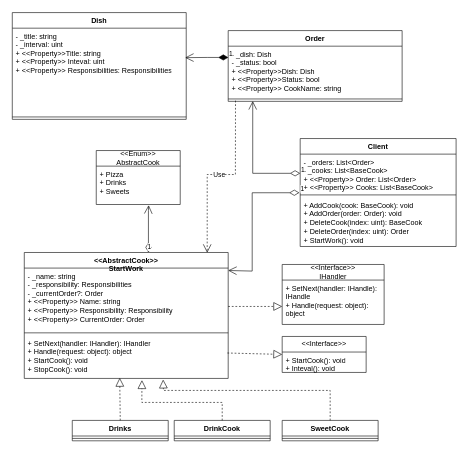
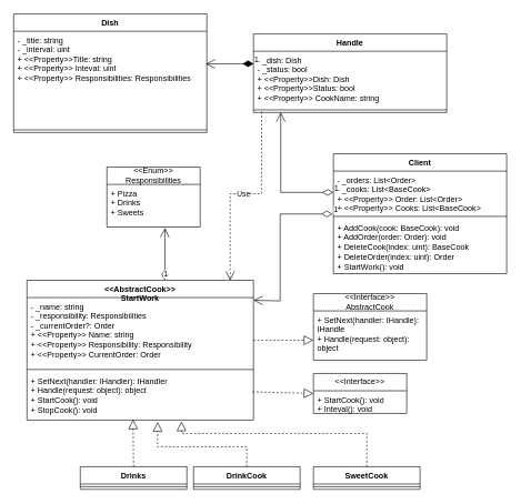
  <mxCell id="0" />
  <mxCell id="1" parent="0" />
  <mxCell id="2" value="&amp;lt;&amp;lt;AbstractCook&amp;gt;&amp;gt;&lt;br&gt;StartWork" style="swimlane;fontStyle=1;align=center;verticalAlign=top;childLayout=stackLayout;horizontal=1;startSize=26;horizontalStack=0;resizeParent=1;resizeParentMax=0;resizeLast=0;collapsible=1;marginBottom=0;whiteSpace=wrap;html=1;" parent="1" vertex="1"><mxGeometry x="40" y="420" width="340" height="210" as="geometry" /></mxCell>
  <mxCell id="3" value="- _name: string&lt;br&gt;- _responsibility: Responsibilities&lt;br&gt;- _currentOrder?: Order&lt;br&gt;+ &amp;lt;&amp;lt;Property&amp;gt;&amp;gt; Name: string&lt;br&gt;+ &amp;lt;&amp;lt;Property&amp;gt;&amp;gt; Responsibility: Responsibility&lt;br&gt;+ &amp;lt;&amp;lt;Property&amp;gt;&amp;gt; CurrentOrder: Order" style="text;strokeColor=none;fillColor=none;align=left;verticalAlign=top;spacingLeft=4;spacingRight=4;overflow=hidden;rotatable=0;points=[[0,0.5],[1,0.5]];portConstraint=eastwest;whiteSpace=wrap;html=1;" parent="2" vertex="1"><mxGeometry y="26" width="340" height="104" as="geometry" /></mxCell>
  <mxCell id="4" value="" style="line;strokeWidth=1;fillColor=none;align=left;verticalAlign=middle;spacingTop=-1;spacingLeft=3;spacingRight=3;rotatable=0;labelPosition=right;points=[];portConstraint=eastwest;strokeColor=inherit;" parent="2" vertex="1"><mxGeometry y="130" width="340" height="8" as="geometry" /></mxCell>
  <mxCell id="5" value="+ SetNext(handler: IHandler): IHandler&lt;br&gt;+ Handle(request: object): object&lt;br&gt;+ StartCook(): void&lt;br&gt;+ StopCook(): void" style="text;strokeColor=none;fillColor=none;align=left;verticalAlign=top;spacingLeft=4;spacingRight=4;overflow=hidden;rotatable=0;points=[[0,0.5],[1,0.5]];portConstraint=eastwest;whiteSpace=wrap;html=1;" parent="2" vertex="1"><mxGeometry y="138" width="340" height="72" as="geometry" /></mxCell>
- <mxCell id="6" value="&amp;lt;&amp;lt;Enum&amp;gt;&amp;gt;&lt;br&gt;AbstractCook" style="swimlane;fontStyle=0;childLayout=stackLayout;horizontal=1;startSize=26;fillColor=none;horizontalStack=0;resizeParent=1;resizeParentMax=0;resizeLast=0;collapsible=1;marginBottom=0;whiteSpace=wrap;html=1;" parent="1" vertex="1"><mxGeometry x="160" y="250" width="140" height="90" as="geometry" /></mxCell>
+ <mxCell id="6" value="&amp;lt;&amp;lt;Enum&amp;gt;&amp;gt;&lt;br&gt;Responsibilities" style="swimlane;fontStyle=0;childLayout=stackLayout;horizontal=1;startSize=26;fillColor=none;horizontalStack=0;resizeParent=1;resizeParentMax=0;resizeLast=0;collapsible=1;marginBottom=0;whiteSpace=wrap;html=1;" parent="1" vertex="1"><mxGeometry x="160" y="250" width="140" height="90" as="geometry" /></mxCell>
  <mxCell id="7" value="+ Pizza&lt;br&gt;+ Drinks&lt;br&gt;+ Sweets" style="text;strokeColor=none;fillColor=none;align=left;verticalAlign=top;spacingLeft=4;spacingRight=4;overflow=hidden;rotatable=0;points=[[0,0.5],[1,0.5]];portConstraint=eastwest;whiteSpace=wrap;html=1;" parent="6" vertex="1"><mxGeometry y="26" width="140" height="64" as="geometry" /></mxCell>
  <mxCell id="8" value="Dish" style="swimlane;fontStyle=1;align=center;verticalAlign=top;childLayout=stackLayout;horizontal=1;startSize=26;horizontalStack=0;resizeParent=1;resizeParentMax=0;resizeLast=0;collapsible=1;marginBottom=0;whiteSpace=wrap;html=1;" parent="1" vertex="1"><mxGeometry x="20" y="20" width="290" height="178" as="geometry" /></mxCell>
  <mxCell id="9" value="- _title: string&lt;br&gt;- _interval: uint&lt;br&gt;+ &amp;lt;&amp;lt;Property&amp;gt;&amp;gt;Title: string&lt;br&gt;+ &amp;lt;&amp;lt;Property&amp;gt;&amp;gt; Inteval: uint&lt;br&gt;+ &amp;lt;&amp;lt;Property&amp;gt;&amp;gt; Responsibilities: Responsibilities" style="text;strokeColor=none;fillColor=none;align=left;verticalAlign=top;spacingLeft=4;spacingRight=4;overflow=hidden;rotatable=0;points=[[0,0.5],[1,0.5]];portConstraint=eastwest;whiteSpace=wrap;html=1;" parent="8" vertex="1"><mxGeometry y="26" width="290" height="144" as="geometry" /></mxCell>
  <mxCell id="10" value="" style="line;strokeWidth=1;fillColor=none;align=left;verticalAlign=middle;spacingTop=-1;spacingLeft=3;spacingRight=3;rotatable=0;labelPosition=right;points=[];portConstraint=eastwest;strokeColor=inherit;" parent="8" vertex="1"><mxGeometry y="170" width="290" height="8" as="geometry" /></mxCell>
- <mxCell id="11" value="&amp;lt;&amp;lt;Interface&amp;gt;&amp;gt;&lt;br&gt;IHandler" style="swimlane;fontStyle=0;childLayout=stackLayout;horizontal=1;startSize=26;fillColor=none;horizontalStack=0;resizeParent=1;resizeParentMax=0;resizeLast=0;collapsible=1;marginBottom=0;whiteSpace=wrap;html=1;" parent="1" vertex="1"><mxGeometry x="470" y="440" width="170" height="100" as="geometry" /></mxCell>
+ <mxCell id="11" value="&amp;lt;&amp;lt;Interface&amp;gt;&amp;gt;&lt;br&gt;AbstractCook" style="swimlane;fontStyle=0;childLayout=stackLayout;horizontal=1;startSize=26;fillColor=none;horizontalStack=0;resizeParent=1;resizeParentMax=0;resizeLast=0;collapsible=1;marginBottom=0;whiteSpace=wrap;html=1;" parent="1" vertex="1"><mxGeometry x="470" y="440" width="170" height="100" as="geometry" /></mxCell>
  <mxCell id="12" value="+ SetNext(handler: IHandle): IHandle&lt;br&gt;+ Handle(request: object): object" style="text;strokeColor=none;fillColor=none;align=left;verticalAlign=top;spacingLeft=4;spacingRight=4;overflow=hidden;rotatable=0;points=[[0,0.5],[1,0.5]];portConstraint=eastwest;whiteSpace=wrap;html=1;" parent="11" vertex="1"><mxGeometry y="26" width="170" height="74" as="geometry" /></mxCell>
  <mxCell id="13" value="Client" style="swimlane;fontStyle=1;align=center;verticalAlign=top;childLayout=stackLayout;horizontal=1;startSize=26;horizontalStack=0;resizeParent=1;resizeParentMax=0;resizeLast=0;collapsible=1;marginBottom=0;whiteSpace=wrap;html=1;" parent="1" vertex="1"><mxGeometry x="500" y="230" width="260" height="180" as="geometry" /></mxCell>
  <mxCell id="14" value="- _orders: List&amp;lt;Order&amp;gt;&lt;br&gt;- _cooks: List&amp;lt;BaseCook&amp;gt;&lt;br&gt;+ &amp;lt;&amp;lt;Property&amp;gt;&amp;gt; Order: List&amp;lt;Order&amp;gt;&lt;br&gt;+ &amp;lt;&amp;lt;Property&amp;gt;&amp;gt; Cooks: List&amp;lt;BaseCook&amp;gt;" style="text;strokeColor=none;fillColor=none;align=left;verticalAlign=top;spacingLeft=4;spacingRight=4;overflow=hidden;rotatable=0;points=[[0,0.5],[1,0.5]];portConstraint=eastwest;whiteSpace=wrap;html=1;" parent="13" vertex="1"><mxGeometry y="26" width="260" height="64" as="geometry" /></mxCell>
  <mxCell id="15" value="" style="line;strokeWidth=1;fillColor=none;align=left;verticalAlign=middle;spacingTop=-1;spacingLeft=3;spacingRight=3;rotatable=0;labelPosition=right;points=[];portConstraint=eastwest;strokeColor=inherit;" parent="13" vertex="1"><mxGeometry y="90" width="260" height="8" as="geometry" /></mxCell>
  <mxCell id="16" value="+ AddCook(cook: BaseCook): void&lt;br&gt;+ AddOrder(order: Order): void&lt;br&gt;+ DeleteCook(index: uint): BaseCook&lt;br&gt;+ DeleteOrder(index: uint): Order&lt;br&gt;+ StartWork(): void" style="text;strokeColor=none;fillColor=none;align=left;verticalAlign=top;spacingLeft=4;spacingRight=4;overflow=hidden;rotatable=0;points=[[0,0.5],[1,0.5]];portConstraint=eastwest;whiteSpace=wrap;html=1;" parent="13" vertex="1"><mxGeometry y="98" width="260" height="82" as="geometry" /></mxCell>
  <mxCell id="17" value="Drinks" style="swimlane;fontStyle=1;align=center;verticalAlign=top;childLayout=stackLayout;horizontal=1;startSize=26;horizontalStack=0;resizeParent=1;resizeParentMax=0;resizeLast=0;collapsible=1;marginBottom=0;whiteSpace=wrap;html=1;" parent="1" vertex="1"><mxGeometry x="120" y="700" width="160" height="34" as="geometry" /></mxCell>
  <mxCell id="18" value="" style="line;strokeWidth=1;fillColor=none;align=left;verticalAlign=middle;spacingTop=-1;spacingLeft=3;spacingRight=3;rotatable=0;labelPosition=right;points=[];portConstraint=eastwest;strokeColor=inherit;" parent="17" vertex="1"><mxGeometry y="26" width="160" height="8" as="geometry" /></mxCell>
  <mxCell id="19" value="DrinkCook" style="swimlane;fontStyle=1;align=center;verticalAlign=top;childLayout=stackLayout;horizontal=1;startSize=26;horizontalStack=0;resizeParent=1;resizeParentMax=0;resizeLast=0;collapsible=1;marginBottom=0;whiteSpace=wrap;html=1;" parent="1" vertex="1"><mxGeometry x="290" y="700" width="160" height="34" as="geometry" /></mxCell>
  <mxCell id="20" value="" style="line;strokeWidth=1;fillColor=none;align=left;verticalAlign=middle;spacingTop=-1;spacingLeft=3;spacingRight=3;rotatable=0;labelPosition=right;points=[];portConstraint=eastwest;strokeColor=inherit;" parent="19" vertex="1"><mxGeometry y="26" width="160" height="8" as="geometry" /></mxCell>
  <mxCell id="21" value="SweetCook" style="swimlane;fontStyle=1;align=center;verticalAlign=top;childLayout=stackLayout;horizontal=1;startSize=26;horizontalStack=0;resizeParent=1;resizeParentMax=0;resizeLast=0;collapsible=1;marginBottom=0;whiteSpace=wrap;html=1;" parent="1" vertex="1"><mxGeometry x="470" y="700" width="160" height="34" as="geometry" /></mxCell>
  <mxCell id="22" value="" style="line;strokeWidth=1;fillColor=none;align=left;verticalAlign=middle;spacingTop=-1;spacingLeft=3;spacingRight=3;rotatable=0;labelPosition=right;points=[];portConstraint=eastwest;strokeColor=inherit;" parent="21" vertex="1"><mxGeometry y="26" width="160" height="8" as="geometry" /></mxCell>
- <mxCell id="23" value="Order" style="swimlane;fontStyle=1;align=center;verticalAlign=top;childLayout=stackLayout;horizontal=1;startSize=26;horizontalStack=0;resizeParent=1;resizeParentMax=0;resizeLast=0;collapsible=1;marginBottom=0;whiteSpace=wrap;html=1;" vertex="1" parent="1"><mxGeometry x="380" y="50" width="290" height="118" as="geometry" /></mxCell>
+ <mxCell id="23" value="Handle" style="swimlane;fontStyle=1;align=center;verticalAlign=top;childLayout=stackLayout;horizontal=1;startSize=26;horizontalStack=0;resizeParent=1;resizeParentMax=0;resizeLast=0;collapsible=1;marginBottom=0;whiteSpace=wrap;html=1;" vertex="1" parent="1"><mxGeometry x="380" y="50" width="290" height="118" as="geometry" /></mxCell>
  <mxCell id="24" value="- _dish: Dish&lt;br&gt;- _status: bool&lt;br&gt;+ &amp;lt;&amp;lt;Property&amp;gt;&amp;gt;Dish: Dish&lt;br&gt;+ &amp;lt;&amp;lt;Property&amp;gt;&amp;gt;Status: bool&lt;br&gt;+ &amp;lt;&amp;lt;Property&amp;gt;&amp;gt; CookName: string" style="text;strokeColor=none;fillColor=none;align=left;verticalAlign=top;spacingLeft=4;spacingRight=4;overflow=hidden;rotatable=0;points=[[0,0.5],[1,0.5]];portConstraint=eastwest;whiteSpace=wrap;html=1;" vertex="1" parent="23"><mxGeometry y="26" width="290" height="84" as="geometry" /></mxCell>
  <mxCell id="25" value="" style="line;strokeWidth=1;fillColor=none;align=left;verticalAlign=middle;spacingTop=-1;spacingLeft=3;spacingRight=3;rotatable=0;labelPosition=right;points=[];portConstraint=eastwest;strokeColor=inherit;" vertex="1" parent="23"><mxGeometry y="110" width="290" height="8" as="geometry" /></mxCell>
  <mxCell id="26" value="1" style="endArrow=open;html=1;endSize=12;startArrow=diamondThin;startSize=14;startFill=1;edgeStyle=orthogonalEdgeStyle;align=left;verticalAlign=bottom;rounded=0;entryX=0.994;entryY=0.341;entryDx=0;entryDy=0;entryPerimeter=0;exitX=0.001;exitY=0.224;exitDx=0;exitDy=0;exitPerimeter=0;" edge="1" parent="1" source="24" target="9"><mxGeometry x="-1" y="3" relative="1" as="geometry"><mxPoint x="380" y="101" as="sourcePoint" /><mxPoint x="820" y="240" as="targetPoint" /></mxGeometry></mxCell>
  <mxCell id="27" value="1" style="endArrow=open;html=1;endSize=12;startArrow=diamondThin;startSize=14;startFill=0;edgeStyle=orthogonalEdgeStyle;align=left;verticalAlign=bottom;rounded=0;entryX=0.624;entryY=1.019;entryDx=0;entryDy=0;entryPerimeter=0;" edge="1" parent="1" target="7"><mxGeometry x="-1" y="3" relative="1" as="geometry"><mxPoint x="247" y="420" as="sourcePoint" /><mxPoint x="700" y="430" as="targetPoint" /><Array as="points"><mxPoint x="247" y="350" /><mxPoint x="247" y="350" /></Array></mxGeometry></mxCell>
  <mxCell id="28" value="" style="endArrow=block;dashed=1;endFill=0;endSize=12;html=1;rounded=0;exitX=0.5;exitY=0;exitDx=0;exitDy=0;entryX=0.681;entryY=1.027;entryDx=0;entryDy=0;entryPerimeter=0;" edge="1" parent="1" source="21" target="5"><mxGeometry width="160" relative="1" as="geometry"><mxPoint x="540" y="610" as="sourcePoint" /><mxPoint x="550" y="810" as="targetPoint" /><Array as="points"><mxPoint x="550" y="650" /><mxPoint x="272" y="650" /></Array></mxGeometry></mxCell>
  <mxCell id="29" value="" style="endArrow=block;dashed=1;endFill=0;endSize=12;html=1;rounded=0;exitX=0.5;exitY=0;exitDx=0;exitDy=0;entryX=0.577;entryY=1.04;entryDx=0;entryDy=0;entryPerimeter=0;" edge="1" parent="1" source="19" target="5"><mxGeometry width="160" relative="1" as="geometry"><mxPoint x="540" y="610" as="sourcePoint" /><mxPoint x="370.64" y="811.62" as="targetPoint" /><Array as="points"><mxPoint x="370" y="670" /><mxPoint x="236" y="670" /></Array></mxGeometry></mxCell>
  <mxCell id="30" value="" style="endArrow=block;dashed=1;endFill=0;endSize=12;html=1;rounded=0;exitX=0.5;exitY=0;exitDx=0;exitDy=0;entryX=0.468;entryY=0.987;entryDx=0;entryDy=0;entryPerimeter=0;" edge="1" parent="1" source="17" target="5"><mxGeometry width="160" relative="1" as="geometry"><mxPoint x="540" y="610" as="sourcePoint" /><mxPoint x="700" y="610" as="targetPoint" /></mxGeometry></mxCell>
  <mxCell id="31" value="1" style="endArrow=open;html=1;endSize=12;startArrow=diamondThin;startSize=14;startFill=0;edgeStyle=orthogonalEdgeStyle;align=left;verticalAlign=bottom;rounded=0;entryX=0.141;entryY=0.95;entryDx=0;entryDy=0;exitX=0;exitY=0.5;exitDx=0;exitDy=0;entryPerimeter=0;" edge="1" parent="1" source="14" target="25"><mxGeometry x="-1" y="3" relative="1" as="geometry"><mxPoint x="540" y="330" as="sourcePoint" /><mxPoint x="700" y="330" as="targetPoint" /></mxGeometry></mxCell>
  <mxCell id="32" value="1" style="endArrow=open;html=1;endSize=12;startArrow=diamondThin;startSize=14;startFill=0;edgeStyle=orthogonalEdgeStyle;align=left;verticalAlign=bottom;rounded=0;exitX=-0.005;exitY=1.006;exitDx=0;exitDy=0;exitPerimeter=0;" edge="1" parent="1" source="14"><mxGeometry x="-1" y="3" relative="1" as="geometry"><mxPoint x="540" y="330" as="sourcePoint" /><mxPoint x="380" y="450" as="targetPoint" /><Array as="points"><mxPoint x="420" y="320" /><mxPoint x="420" y="451" /></Array></mxGeometry></mxCell>
  <mxCell id="33" value="" style="endArrow=block;dashed=1;endFill=0;endSize=12;html=1;rounded=0;" edge="1" parent="1"><mxGeometry width="160" relative="1" as="geometry"><mxPoint x="380" y="510" as="sourcePoint" /><mxPoint x="470" y="510" as="targetPoint" /></mxGeometry></mxCell>
  <mxCell id="34" value="&amp;lt;&amp;lt;Interface&amp;gt;&amp;gt;" style="swimlane;fontStyle=0;childLayout=stackLayout;horizontal=1;startSize=26;fillColor=none;horizontalStack=0;resizeParent=1;resizeParentMax=0;resizeLast=0;collapsible=1;marginBottom=0;whiteSpace=wrap;html=1;" vertex="1" parent="1"><mxGeometry x="470" y="560" width="140" height="60" as="geometry" /></mxCell>
  <mxCell id="35" value="+ StartCook(): void&lt;br&gt;+ Inteval(): void" style="text;strokeColor=none;fillColor=none;align=left;verticalAlign=top;spacingLeft=4;spacingRight=4;overflow=hidden;rotatable=0;points=[[0,0.5],[1,0.5]];portConstraint=eastwest;whiteSpace=wrap;html=1;" vertex="1" parent="34"><mxGeometry y="26" width="140" height="34" as="geometry" /></mxCell>
  <mxCell id="36" value="" style="endArrow=block;dashed=1;endFill=0;endSize=12;html=1;rounded=0;exitX=0.996;exitY=0.411;exitDx=0;exitDy=0;entryX=0;entryY=0.5;entryDx=0;entryDy=0;exitPerimeter=0;" edge="1" parent="1" source="5" target="34"><mxGeometry width="160" relative="1" as="geometry"><mxPoint x="540" y="630" as="sourcePoint" /><mxPoint x="700" y="630" as="targetPoint" /></mxGeometry></mxCell>
  <mxCell id="37" value="Use" style="endArrow=open;endSize=12;dashed=1;html=1;rounded=0;exitX=0.042;exitY=0.85;exitDx=0;exitDy=0;exitPerimeter=0;entryX=0.897;entryY=0.002;entryDx=0;entryDy=0;entryPerimeter=0;" edge="1" parent="1" source="25" target="2"><mxGeometry width="160" relative="1" as="geometry"><mxPoint x="540" y="330" as="sourcePoint" /><mxPoint x="700" y="330" as="targetPoint" /><Array as="points"><mxPoint x="392" y="290" /><mxPoint x="345" y="290" /></Array></mxGeometry></mxCell>
